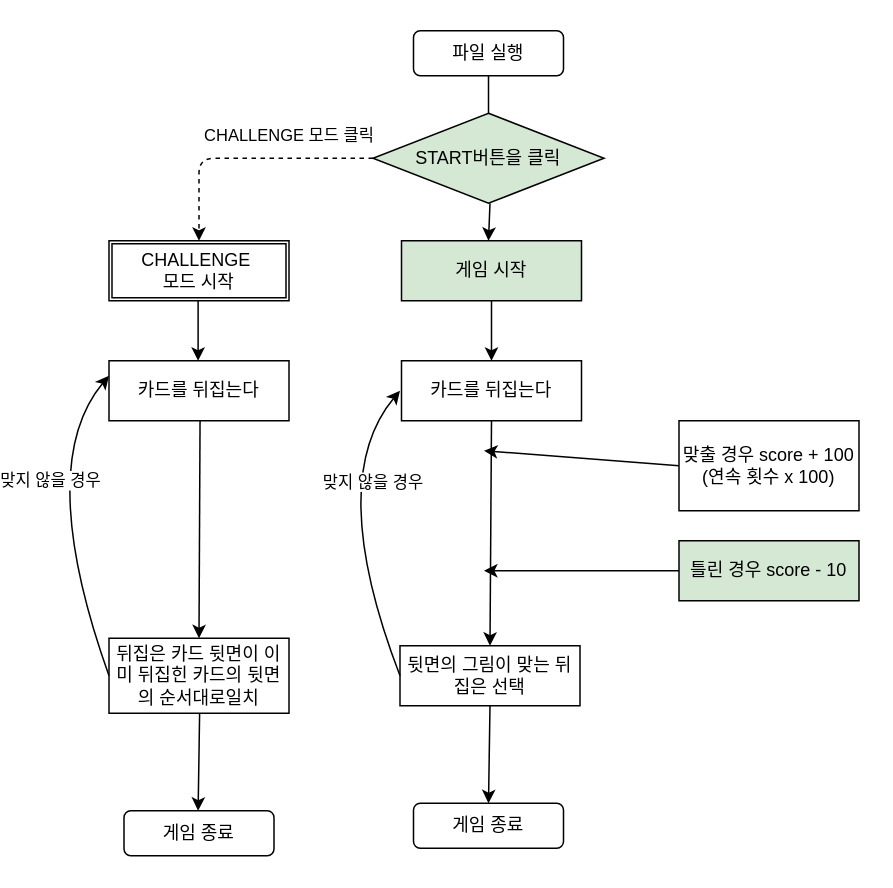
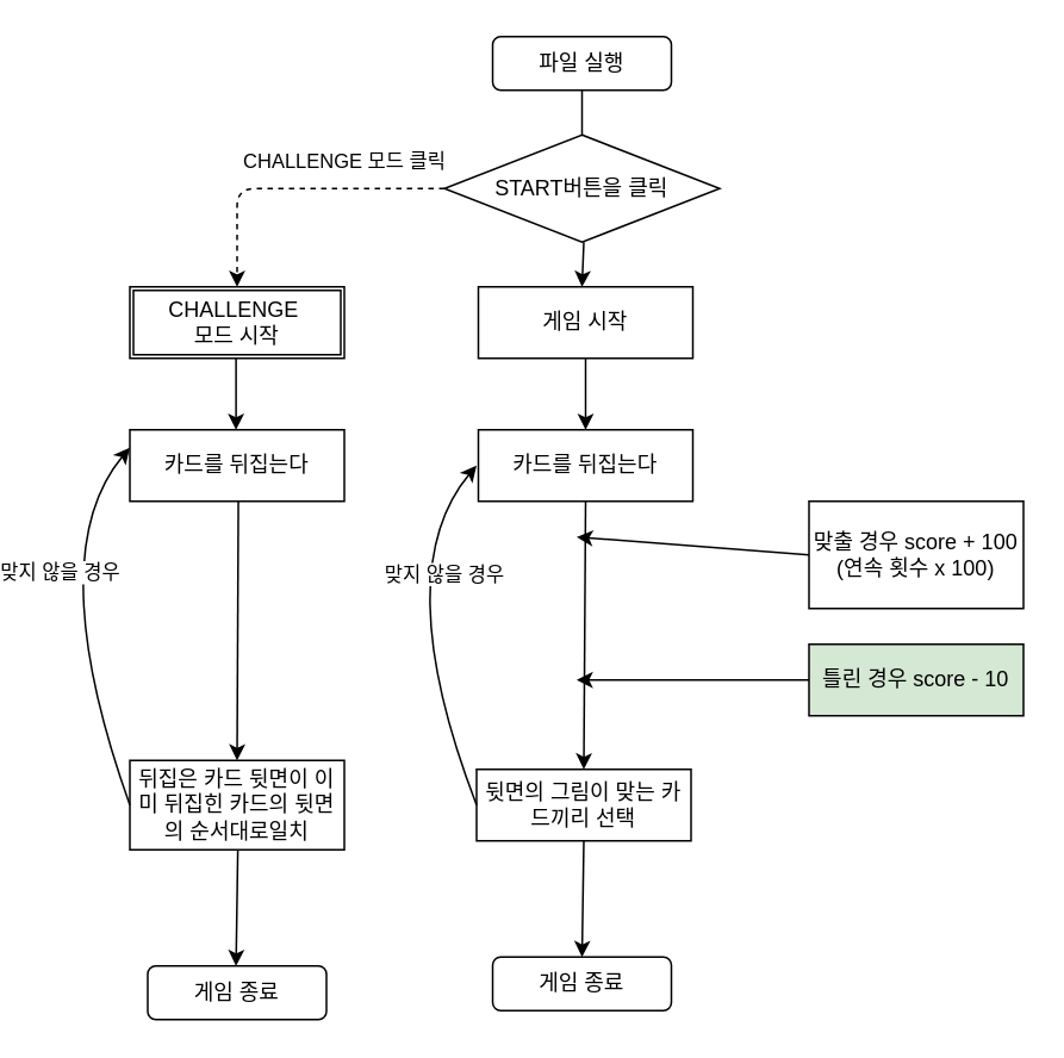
  <mxCell id="0" />
  <mxCell id="1" parent="0" />
- <mxCell id="2" value="START버튼을 클릭" style="rhombus;whiteSpace=wrap;html=1;fillColor=#d5e8d4;" vertex="1" parent="1"><mxGeometry x="246" y="75" width="154" height="60" as="geometry" /></mxCell>
+ <mxCell id="2" value="START버튼을 클릭" style="rhombus;whiteSpace=wrap;html=1;" vertex="1" parent="1"><mxGeometry x="246" y="75" width="154" height="60" as="geometry" /></mxCell>
  <mxCell id="3" value="" style="endArrow=classic;html=1;" edge="1" parent="1"><mxGeometry width="50" height="50" relative="1" as="geometry"><mxPoint x="324" y="135" as="sourcePoint" /><mxPoint x="323" y="160" as="targetPoint" /></mxGeometry></mxCell>
- <mxCell id="4" value="게임 시작" style="rounded=0;whiteSpace=wrap;html=1;fillColor=#d5e8d4;" vertex="1" parent="1"><mxGeometry x="265" y="160" width="120" height="40" as="geometry" /></mxCell>
+ <mxCell id="4" value="게임 시작" style="rounded=0;whiteSpace=wrap;html=1;" vertex="1" parent="1"><mxGeometry x="265" y="160" width="120" height="40" as="geometry" /></mxCell>
  <mxCell id="5" value="" style="endArrow=none;html=1;exitX=0.5;exitY=0;exitDx=0;exitDy=0;entryX=0.5;entryY=1;entryDx=0;entryDy=0;" edge="1" parent="1" source="2"><mxGeometry width="50" height="50" relative="1" as="geometry"><mxPoint x="300" y="250" as="sourcePoint" /><mxPoint x="323" y="50" as="targetPoint" /></mxGeometry></mxCell>
  <mxCell id="6" value="게임 종료&lt;br&gt;" style="rounded=1;whiteSpace=wrap;html=1;" vertex="1" parent="1"><mxGeometry x="273" y="535" width="100" height="30" as="geometry" /></mxCell>
  <mxCell id="7" value="파일 실행" style="rounded=1;whiteSpace=wrap;html=1;" vertex="1" parent="1"><mxGeometry x="273" y="20" width="100" height="30" as="geometry" /></mxCell>
- <mxCell id="8" value="뒷면의 그림이 맞는 뒤집은 선택" style="rounded=0;whiteSpace=wrap;html=1;" vertex="1" parent="1"><mxGeometry x="264" y="430" width="120" height="40" as="geometry" /></mxCell>
+ <mxCell id="8" value="뒷면의 그림이 맞는 카드끼리 선택" style="rounded=0;whiteSpace=wrap;html=1;" vertex="1" parent="1"><mxGeometry x="264" y="430" width="120" height="40" as="geometry" /></mxCell>
  <mxCell id="9" value="카드를 뒤집는다" style="rounded=0;whiteSpace=wrap;html=1;" vertex="1" parent="1"><mxGeometry x="265" y="240" width="120" height="40" as="geometry" /></mxCell>
  <mxCell id="10" value="" style="endArrow=classic;html=1;exitX=0.5;exitY=1;exitDx=0;exitDy=0;entryX=0.5;entryY=0;entryDx=0;entryDy=0;" edge="1" parent="1" source="4" target="9"><mxGeometry width="50" height="50" relative="1" as="geometry"><mxPoint x="300" y="350" as="sourcePoint" /><mxPoint x="350" y="300" as="targetPoint" /></mxGeometry></mxCell>
  <mxCell id="11" value="" style="endArrow=classic;html=1;exitX=0.5;exitY=1;exitDx=0;exitDy=0;entryX=0.5;entryY=0;entryDx=0;entryDy=0;" edge="1" parent="1" source="9" target="8"><mxGeometry width="50" height="50" relative="1" as="geometry"><mxPoint x="300" y="350" as="sourcePoint" /><mxPoint x="350" y="300" as="targetPoint" /></mxGeometry></mxCell>
  <mxCell id="12" value="맞출 경우 score + 100 (연속 횟수 x 100)" style="rounded=0;whiteSpace=wrap;html=1;" vertex="1" parent="1"><mxGeometry x="450" y="280" width="120" height="60" as="geometry" /></mxCell>
  <mxCell id="13" value="틀린 경우 score - 10" style="rounded=0;whiteSpace=wrap;html=1;fillColor=#d5e8d4;" vertex="1" parent="1"><mxGeometry x="450" y="360" width="120" height="40" as="geometry" /></mxCell>
  <mxCell id="14" value="" style="endArrow=classic;html=1;exitX=0;exitY=0.5;exitDx=0;exitDy=0;" edge="1" parent="1" source="12"><mxGeometry width="50" height="50" relative="1" as="geometry"><mxPoint x="300" y="350" as="sourcePoint" /><mxPoint x="320" y="300" as="targetPoint" /></mxGeometry></mxCell>
  <mxCell id="15" value="" style="endArrow=classic;html=1;exitX=0;exitY=0.5;exitDx=0;exitDy=0;" edge="1" parent="1"><mxGeometry width="50" height="50" relative="1" as="geometry"><mxPoint x="450" y="380" as="sourcePoint" /><mxPoint x="320" y="380" as="targetPoint" /></mxGeometry></mxCell>
  <mxCell id="16" value="" style="endArrow=classic;html=1;entryX=0.5;entryY=0;entryDx=0;entryDy=0;exitX=0.5;exitY=1;exitDx=0;exitDy=0;" edge="1" parent="1" source="8" target="6"><mxGeometry width="50" height="50" relative="1" as="geometry"><mxPoint x="300" y="440" as="sourcePoint" /><mxPoint x="350" y="390" as="targetPoint" /></mxGeometry></mxCell>
  <mxCell id="17" value="CHALLENGE&amp;nbsp;&lt;br&gt;모드 시작" style="shape=ext;double=1;rounded=0;whiteSpace=wrap;html=1;" vertex="1" parent="1"><mxGeometry x="70" y="160" width="120" height="40" as="geometry" /></mxCell>
  <mxCell id="18" value="" style="edgeStyle=segmentEdgeStyle;endArrow=classic;html=1;exitX=0;exitY=0.5;exitDx=0;exitDy=0;entryX=0.5;entryY=0;entryDx=0;entryDy=0;dashed=1;" edge="1" parent="1" source="2" target="17"><mxGeometry width="50" height="50" relative="1" as="geometry"><mxPoint x="200" y="106" as="sourcePoint" /><mxPoint x="100" y="86" as="targetPoint" /></mxGeometry></mxCell>
  <mxCell id="19" value="CHALLENGE 모드 클릭" style="edgeLabel;html=1;align=center;verticalAlign=middle;resizable=0;points=[];" vertex="1" connectable="0" parent="18"><mxGeometry x="-0.63" y="-2" relative="1" as="geometry"><mxPoint x="-24.23" y="-13.02" as="offset" /></mxGeometry></mxCell>
  <mxCell id="20" value="카드를 뒤집는다" style="rounded=0;whiteSpace=wrap;html=1;" vertex="1" parent="1"><mxGeometry x="70" y="240" width="120" height="40" as="geometry" /></mxCell>
  <mxCell id="21" value="뒤집은 카드 뒷면이 이미 뒤집힌 카드의 뒷면의 순서대로일치" style="rounded=0;whiteSpace=wrap;html=1;" vertex="1" parent="1"><mxGeometry x="70" y="425" width="120" height="50" as="geometry" /></mxCell>
  <mxCell id="22" value="" style="endArrow=classic;html=1;exitX=0.5;exitY=1;exitDx=0;exitDy=0;entryX=0.5;entryY=0;entryDx=0;entryDy=0;" edge="1" parent="1"><mxGeometry width="50" height="50" relative="1" as="geometry"><mxPoint x="129.41" y="200" as="sourcePoint" /><mxPoint x="129.41" y="240" as="targetPoint" /></mxGeometry></mxCell>
  <mxCell id="23" value="" style="endArrow=classic;html=1;exitX=0.5;exitY=1;exitDx=0;exitDy=0;entryX=0.5;entryY=0;entryDx=0;entryDy=0;" edge="1" parent="1" target="21"><mxGeometry width="50" height="50" relative="1" as="geometry"><mxPoint x="130.7" y="280" as="sourcePoint" /><mxPoint x="129.29" y="420" as="targetPoint" /></mxGeometry></mxCell>
  <mxCell id="24" value="" style="endArrow=classic;html=1;entryX=0.5;entryY=0;entryDx=0;entryDy=0;exitX=0.5;exitY=1;exitDx=0;exitDy=0;" edge="1" parent="1"><mxGeometry width="50" height="50" relative="1" as="geometry"><mxPoint x="130.41" y="475" as="sourcePoint" /><mxPoint x="129.41" y="540" as="targetPoint" /></mxGeometry></mxCell>
  <mxCell id="25" value="게임 종료&lt;br&gt;" style="rounded=1;whiteSpace=wrap;html=1;" vertex="1" parent="1"><mxGeometry x="80" y="540" width="100" height="30" as="geometry" /></mxCell>
  <mxCell id="26" value="" style="curved=1;endArrow=classic;html=1;exitX=0;exitY=0.5;exitDx=0;exitDy=0;" edge="1" parent="1" source="8"><mxGeometry width="50" height="50" relative="1" as="geometry"><mxPoint x="220" y="430" as="sourcePoint" /><mxPoint x="264" y="260" as="targetPoint" /><Array as="points"><mxPoint x="214" y="320" /></Array></mxGeometry></mxCell>
  <mxCell id="27" value="맞지 않을 경우" style="edgeLabel;html=1;align=center;verticalAlign=middle;resizable=0;points=[];" vertex="1" connectable="0" parent="26"><mxGeometry x="0.489" y="-15" relative="1" as="geometry"><mxPoint x="5.71" y="8.12" as="offset" /></mxGeometry></mxCell>
  <mxCell id="28" value="" style="curved=1;endArrow=classic;html=1;exitX=0;exitY=0.5;exitDx=0;exitDy=0;" edge="1" parent="1" source="21"><mxGeometry width="50" height="50" relative="1" as="geometry"><mxPoint x="70" y="440" as="sourcePoint" /><mxPoint x="70" y="250" as="targetPoint" /><Array as="points"><mxPoint x="20" y="310" /></Array></mxGeometry></mxCell>
  <mxCell id="29" value="맞지 않을 경우" style="edgeLabel;html=1;align=center;verticalAlign=middle;resizable=0;points=[];" vertex="1" connectable="0" parent="28"><mxGeometry x="0.489" y="-15" relative="1" as="geometry"><mxPoint x="-14.05" y="15.43" as="offset" /></mxGeometry></mxCell>
